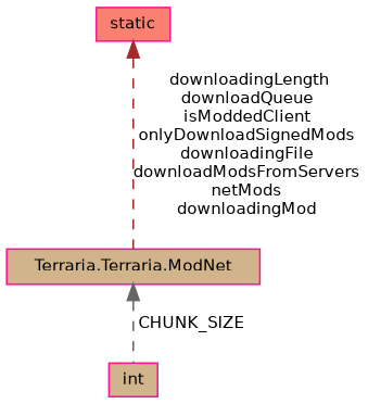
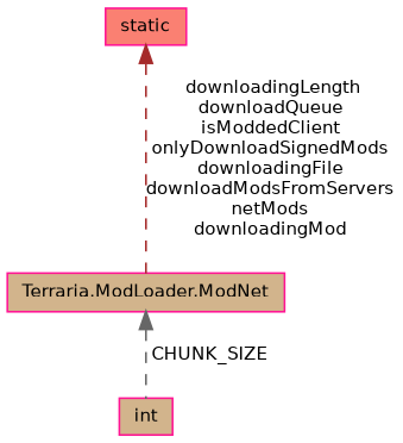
  digraph {
    node [color=deeppink fillcolor=tan fontname=Helvetica fontsize=10 shape=record style=filled]
    edge [dir=back fontname=Helvetica fontsize=10 labelfontname=Helvetica labelfontsize=10 style=dashed]
-   n1 [fontcolor=black height=0.2 label="Terraria.Terraria.ModNet" width=0.4]
+   n1 [fontcolor=black height=0.2 label="Terraria.ModLoader.ModNet" width=0.4]
    n2 [height=0.2 label=int width=0.4]
    n3 [fillcolor=salmon height=0.2 label=static width=0.4]
    n1 -> n2 [color=gray40 label=" CHUNK_SIZE"]
    n3 -> n1 [color=brown label=" downloadingLength\ndownloadQueue\nisModdedClient\nonlyDownloadSignedMods\ndownloadingFile\ndownloadModsFromServers\nnetMods\ndownloadingMod"]
  }
